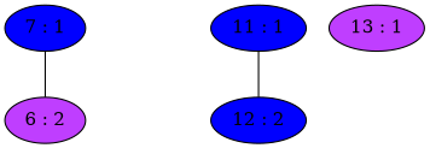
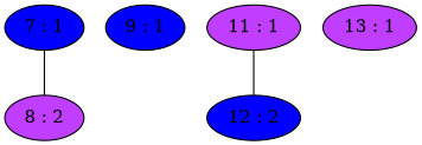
  strict graph {
    node [fillcolor=blue1 style=filled]
    n1 [label="7 : 1"]
-   n2 [fillcolor=darkorchid1 label="6 : 2"]
-   n4 [label="11 : 1"]
+   n2 [fillcolor=darkorchid1 label="8 : 2"]
+   n3 [label="9 : 1"]
+   n4 [fillcolor=darkorchid1 label="11 : 1"]
    n5 [label="12 : 2"]
    n6 [fillcolor=darkorchid1 label="13 : 1"]
    n1 -- n2
    n4 -- n5
  }
